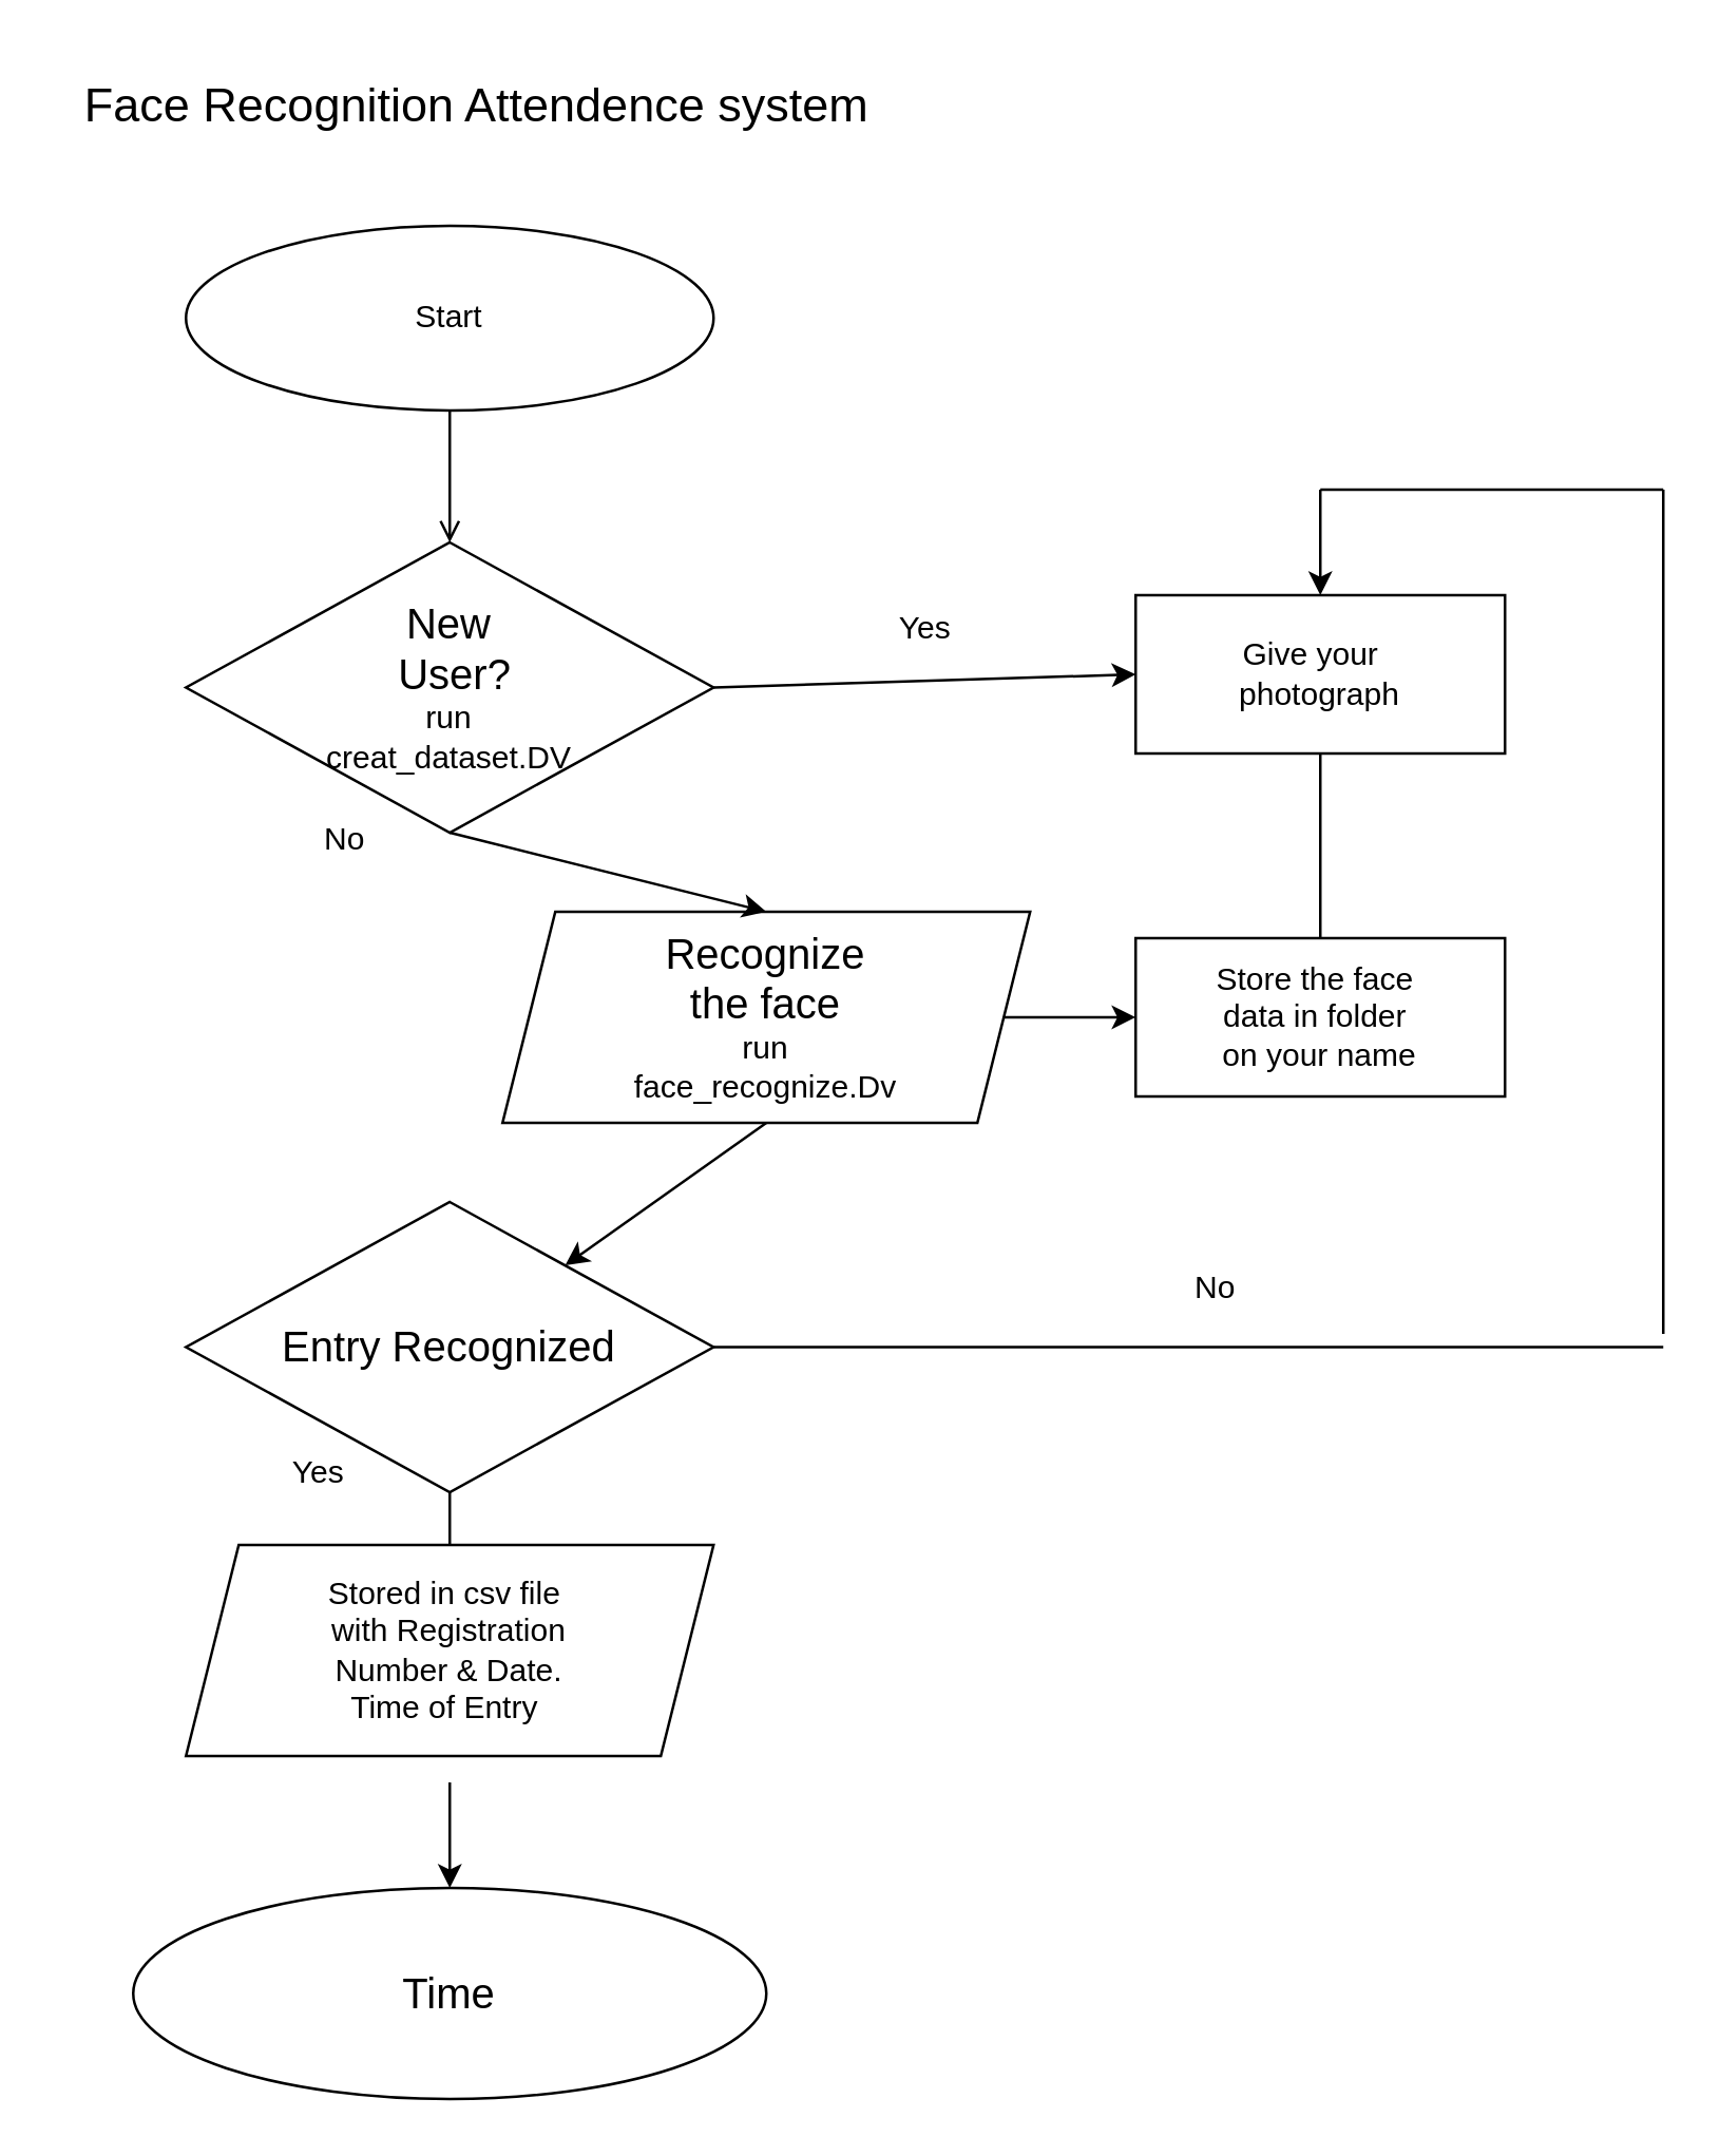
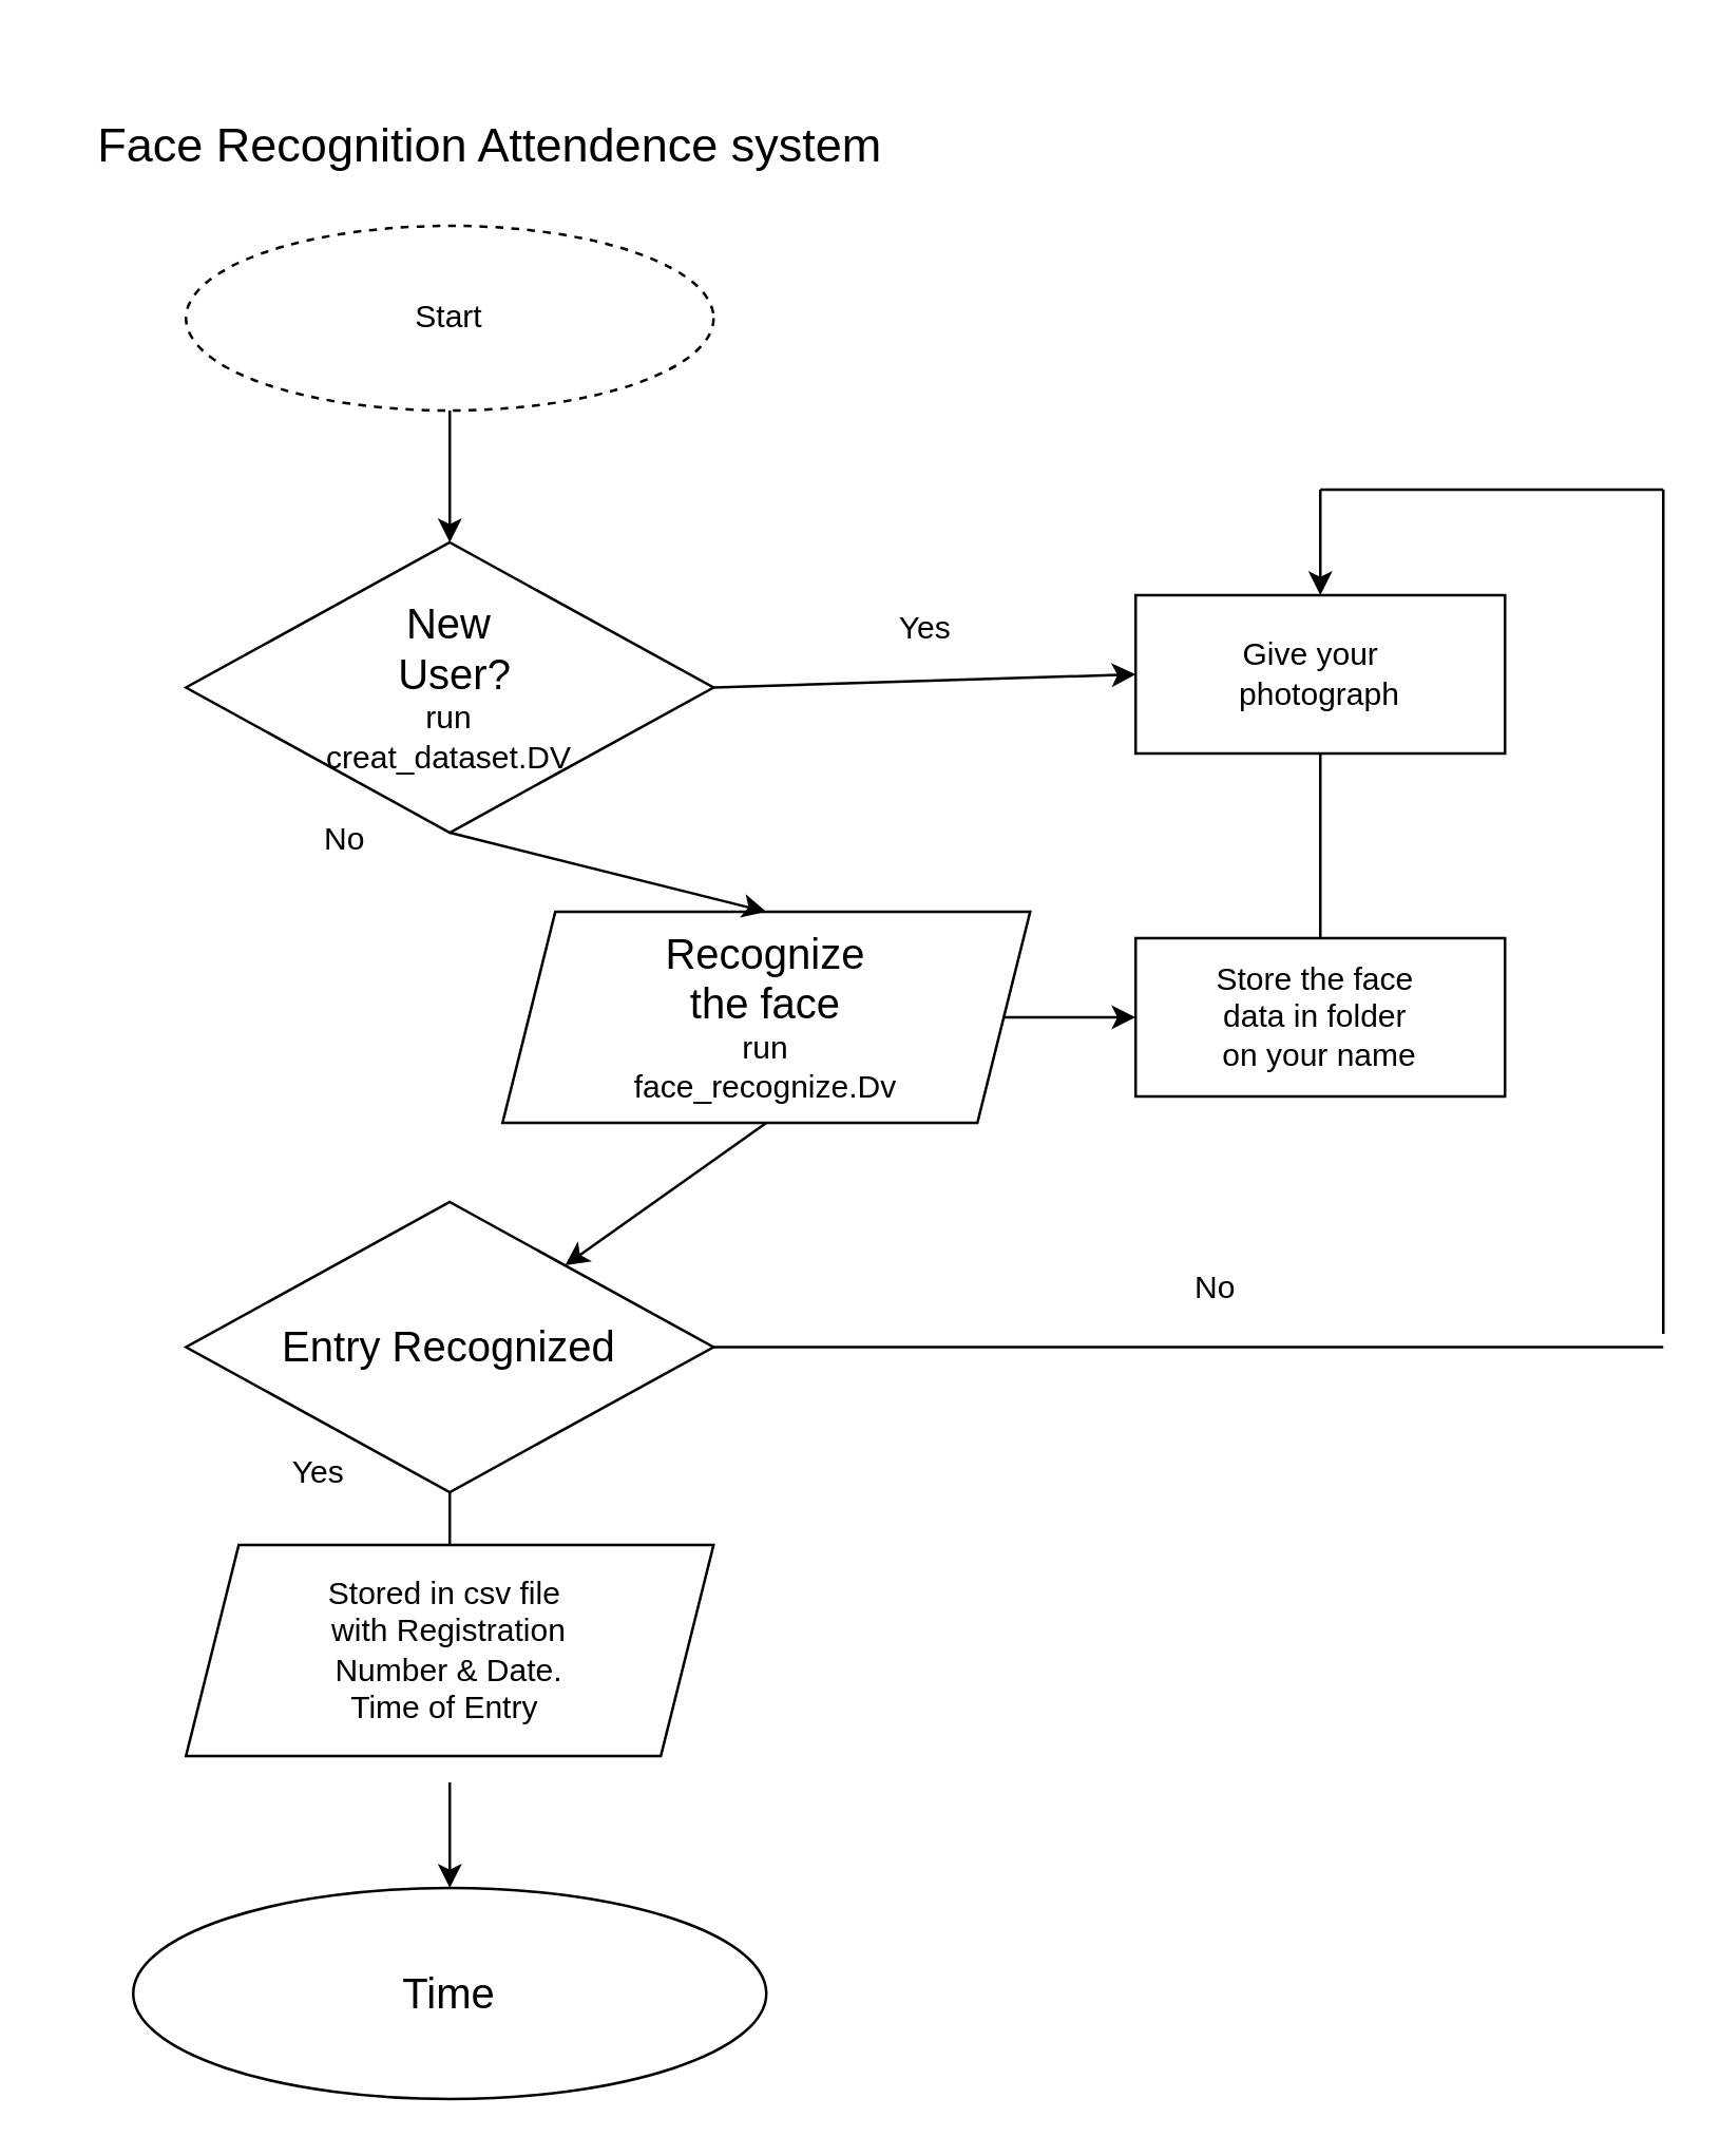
  <mxCell id="0" />
  <mxCell id="1" parent="0" />
- <mxCell id="2" value="Start" style="ellipse;whiteSpace=wrap;html=1;fillColor=light-dark(#FFFFFF,#0000FF);" vertex="1" parent="1"><mxGeometry x="70" y="85" width="200" height="70" as="geometry" /></mxCell>
+ <mxCell id="2" value="Start" style="ellipse;whiteSpace=wrap;html=1;fillColor=light-dark(#FFFFFF,#0000FF);dashed=1;" vertex="1" parent="1"><mxGeometry x="70" y="85" width="200" height="70" as="geometry" /></mxCell>
  <mxCell id="3" value="&lt;font style=&quot;font-size: 16px;&quot;&gt;New&lt;/font&gt;&lt;div&gt;&lt;font style=&quot;font-size: 16px;&quot;&gt;&amp;nbsp;User?&lt;/font&gt;&lt;div&gt;run&lt;/div&gt;&lt;div&gt;creat_dataset.DV&lt;/div&gt;&lt;/div&gt;" style="rhombus;whiteSpace=wrap;html=1;fillColor=light-dark(#FFFFFF,#9933FF);" vertex="1" parent="1"><mxGeometry x="70" y="205" width="200" height="110" as="geometry" /></mxCell>
  <mxCell id="4" value="&lt;font style=&quot;font-size: 16px;&quot;&gt;Recognize&lt;/font&gt;&lt;div&gt;&lt;font style=&quot;font-size: 16px;&quot;&gt;the face&lt;/font&gt;&lt;/div&gt;&lt;div&gt;run&lt;/div&gt;&lt;div&gt;face_recognize.Dv&lt;/div&gt;" style="shape=parallelogram;perimeter=parallelogramPerimeter;whiteSpace=wrap;html=1;fixedSize=1;fillColor=light-dark(#FFFFFF,#CC00CC);" vertex="1" parent="1"><mxGeometry x="190" y="345" width="200" height="80" as="geometry" /></mxCell>
  <mxCell id="5" value="&lt;font style=&quot;font-size: 16px;&quot;&gt;Entry Recognized&lt;/font&gt;" style="rhombus;whiteSpace=wrap;html=1;fillColor=light-dark(#FFFFFF,#FF3399);" vertex="1" parent="1"><mxGeometry x="70" y="455" width="200" height="110" as="geometry" /></mxCell>
  <mxCell id="6" value="&lt;font style=&quot;font-size: 16px;&quot;&gt;Time&lt;/font&gt;" style="ellipse;whiteSpace=wrap;html=1;fillColor=light-dark(#FFFFFF,#FF9933);" vertex="1" parent="1"><mxGeometry x="50" y="715" width="240" height="80" as="geometry" /></mxCell>
  <mxCell id="7" value="Store the face&amp;nbsp;&lt;div&gt;data in folder&amp;nbsp;&lt;/div&gt;&lt;div&gt;on your name&lt;/div&gt;" style="rounded=0;whiteSpace=wrap;html=1;fillColor=light-dark(#FFFFFF,#00FF00);" vertex="1" parent="1"><mxGeometry x="430" y="355" width="140" height="60" as="geometry" /></mxCell>
  <mxCell id="8" value="Give your&amp;nbsp;&amp;nbsp;&lt;div&gt;photograph&lt;/div&gt;" style="rounded=0;whiteSpace=wrap;html=1;fillColor=light-dark(#FFFFFF,#FF8000);" vertex="1" parent="1"><mxGeometry x="430" y="225" width="140" height="60" as="geometry" /></mxCell>
- <mxCell id="9" value="&lt;font style=&quot;font-size: 18px;&quot;&gt;Face Recognition Attendence system&lt;/font&gt;" style="text;html=1;align=center;verticalAlign=middle;resizable=0;points=[];autosize=1;strokeColor=none;fillColor=none;" vertex="1" parent="1"><mxGeometry x="20" y="20" width="320" height="40" as="geometry" /></mxCell>
+ <mxCell id="9" value="&lt;font style=&quot;font-size: 18px;&quot;&gt;Face Recognition Attendence system&lt;/font&gt;" style="text;html=1;align=center;verticalAlign=middle;resizable=0;points=[];autosize=1;strokeColor=none;fillColor=none;" vertex="1" parent="1"><mxGeometry x="25" y="35" width="320" height="40" as="geometry" /></mxCell>
  <mxCell id="10" value="" style="endArrow=classic;html=1;rounded=0;exitX=0.5;exitY=1;exitDx=0;exitDy=0;entryX=0.5;entryY=0;entryDx=0;entryDy=0;" edge="1" parent="1" source="5"><mxGeometry width="50" height="50" relative="1" as="geometry"><mxPoint x="180" y="215" as="sourcePoint" /><mxPoint x="170" y="595" as="targetPoint" /></mxGeometry></mxCell>
  <mxCell id="11" value="" style="endArrow=classic;html=1;rounded=0;exitX=0.5;exitY=1;exitDx=0;exitDy=0;" edge="1" parent="1" source="4" target="5"><mxGeometry width="50" height="50" relative="1" as="geometry"><mxPoint x="180" y="215" as="sourcePoint" /><mxPoint x="230" y="165" as="targetPoint" /></mxGeometry></mxCell>
  <mxCell id="12" value="" style="endArrow=classic;html=1;rounded=0;exitX=0.5;exitY=1;exitDx=0;exitDy=0;entryX=0.5;entryY=0;entryDx=0;entryDy=0;" edge="1" parent="1" source="3" target="4"><mxGeometry width="50" height="50" relative="1" as="geometry"><mxPoint x="180" y="215" as="sourcePoint" /><mxPoint x="230" y="165" as="targetPoint" /></mxGeometry></mxCell>
- <mxCell id="13" value="" style="endArrow=open;html=1;rounded=0;exitX=0.5;exitY=1;exitDx=0;exitDy=0;entryX=0.5;entryY=0;entryDx=0;entryDy=0;" edge="1" parent="1" source="2" target="3"><mxGeometry width="50" height="50" relative="1" as="geometry"><mxPoint x="180" y="215" as="sourcePoint" /><mxPoint x="230" y="165" as="targetPoint" /></mxGeometry></mxCell>
+ <mxCell id="13" value="" style="endArrow=classic;html=1;rounded=0;exitX=0.5;exitY=1;exitDx=0;exitDy=0;entryX=0.5;entryY=0;entryDx=0;entryDy=0;" edge="1" parent="1" source="2" target="3"><mxGeometry width="50" height="50" relative="1" as="geometry"><mxPoint x="180" y="215" as="sourcePoint" /><mxPoint x="230" y="165" as="targetPoint" /></mxGeometry></mxCell>
  <mxCell id="14" value="" style="endArrow=classic;html=1;rounded=0;exitX=0.5;exitY=1;exitDx=0;exitDy=0;" edge="1" parent="1" target="6"><mxGeometry width="50" height="50" relative="1" as="geometry"><mxPoint x="170" y="675" as="sourcePoint" /><mxPoint x="230" y="595" as="targetPoint" /></mxGeometry></mxCell>
  <mxCell id="15" value="" style="endArrow=classic;html=1;rounded=0;exitX=1;exitY=0.5;exitDx=0;exitDy=0;" edge="1" parent="1" source="4" target="7"><mxGeometry width="50" height="50" relative="1" as="geometry"><mxPoint x="180" y="345" as="sourcePoint" /><mxPoint x="230" y="295" as="targetPoint" /></mxGeometry></mxCell>
  <mxCell id="16" value="" style="endArrow=classic;html=1;rounded=0;exitX=1;exitY=0.5;exitDx=0;exitDy=0;entryX=0;entryY=0.5;entryDx=0;entryDy=0;" edge="1" parent="1" source="3" target="8"><mxGeometry width="50" height="50" relative="1" as="geometry"><mxPoint x="180" y="345" as="sourcePoint" /><mxPoint x="410" y="325" as="targetPoint" /></mxGeometry></mxCell>
  <mxCell id="17" value="" style="endArrow=none;html=1;rounded=0;entryX=0.5;entryY=1;entryDx=0;entryDy=0;exitX=0.5;exitY=0;exitDx=0;exitDy=0;" edge="1" parent="1" source="7" target="8"><mxGeometry width="50" height="50" relative="1" as="geometry"><mxPoint x="180" y="315" as="sourcePoint" /><mxPoint x="230" y="265" as="targetPoint" /></mxGeometry></mxCell>
  <mxCell id="18" value="" style="endArrow=none;html=1;rounded=0;exitX=1;exitY=0.5;exitDx=0;exitDy=0;" edge="1" parent="1" source="5"><mxGeometry width="50" height="50" relative="1" as="geometry"><mxPoint x="280" y="315" as="sourcePoint" /><mxPoint x="630" y="510" as="targetPoint" /></mxGeometry></mxCell>
  <mxCell id="19" value="" style="endArrow=none;html=1;rounded=0;" edge="1" parent="1"><mxGeometry width="50" height="50" relative="1" as="geometry"><mxPoint x="630" y="505" as="sourcePoint" /><mxPoint x="630" y="185" as="targetPoint" /></mxGeometry></mxCell>
  <mxCell id="20" value="" style="endArrow=none;html=1;rounded=0;" edge="1" parent="1"><mxGeometry width="50" height="50" relative="1" as="geometry"><mxPoint x="630" y="185" as="sourcePoint" /><mxPoint x="500" y="185" as="targetPoint" /></mxGeometry></mxCell>
  <mxCell id="21" value="" style="endArrow=classic;html=1;rounded=0;" edge="1" parent="1" target="8"><mxGeometry width="50" height="50" relative="1" as="geometry"><mxPoint x="500" y="185" as="sourcePoint" /><mxPoint x="330" y="285" as="targetPoint" /></mxGeometry></mxCell>
  <mxCell id="22" value="Yes" style="text;html=1;align=center;verticalAlign=middle;resizable=0;points=[];autosize=1;strokeColor=none;fillColor=none;" vertex="1" parent="1"><mxGeometry x="330" y="223" width="40" height="30" as="geometry" /></mxCell>
  <mxCell id="23" value="No" style="text;html=1;align=center;verticalAlign=middle;resizable=0;points=[];autosize=1;strokeColor=none;fillColor=none;" vertex="1" parent="1"><mxGeometry x="440" y="473" width="40" height="30" as="geometry" /></mxCell>
  <mxCell id="24" value="No" style="text;html=1;align=center;verticalAlign=middle;resizable=0;points=[];autosize=1;strokeColor=none;fillColor=none;" vertex="1" parent="1"><mxGeometry x="110" y="303" width="40" height="30" as="geometry" /></mxCell>
  <mxCell id="25" value="Yes" style="text;html=1;align=center;verticalAlign=middle;resizable=0;points=[];autosize=1;strokeColor=none;fillColor=none;" vertex="1" parent="1"><mxGeometry x="100" y="543" width="40" height="30" as="geometry" /></mxCell>
  <mxCell id="26" value="Stored in csv file&amp;nbsp;&lt;div&gt;&amp;nbsp;with Registration&amp;nbsp;&lt;/div&gt;&lt;div&gt;Number &amp;amp; Date.&lt;div&gt;Time of Entry&amp;nbsp;&lt;/div&gt;&lt;/div&gt;" style="shape=parallelogram;perimeter=parallelogramPerimeter;whiteSpace=wrap;html=1;fixedSize=1;fillColor=light-dark(#FFFFFF,#FF6666);" vertex="1" parent="1"><mxGeometry x="70" y="585" width="200" height="80" as="geometry" /></mxCell>
